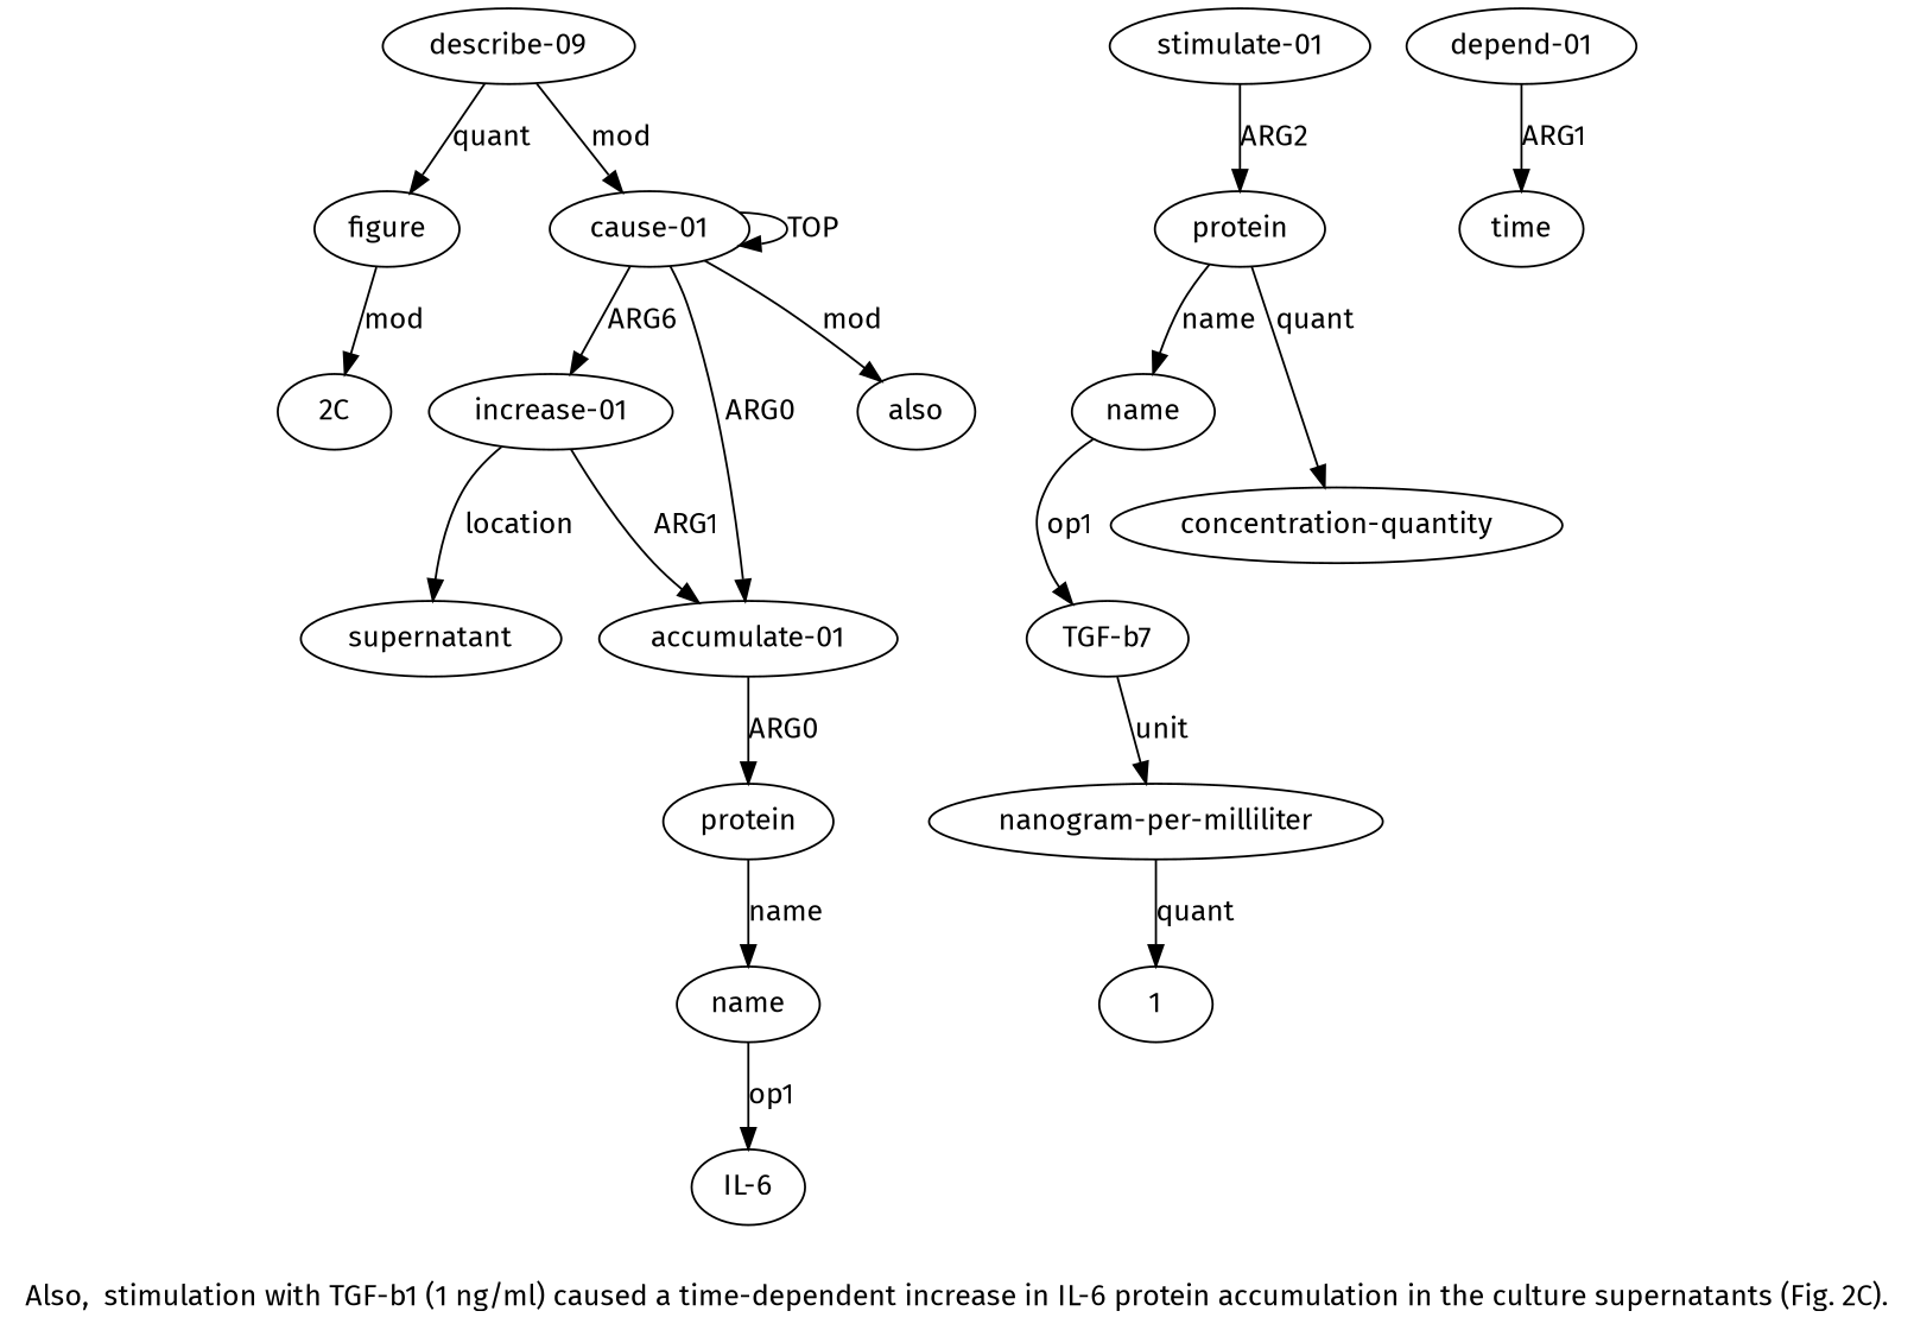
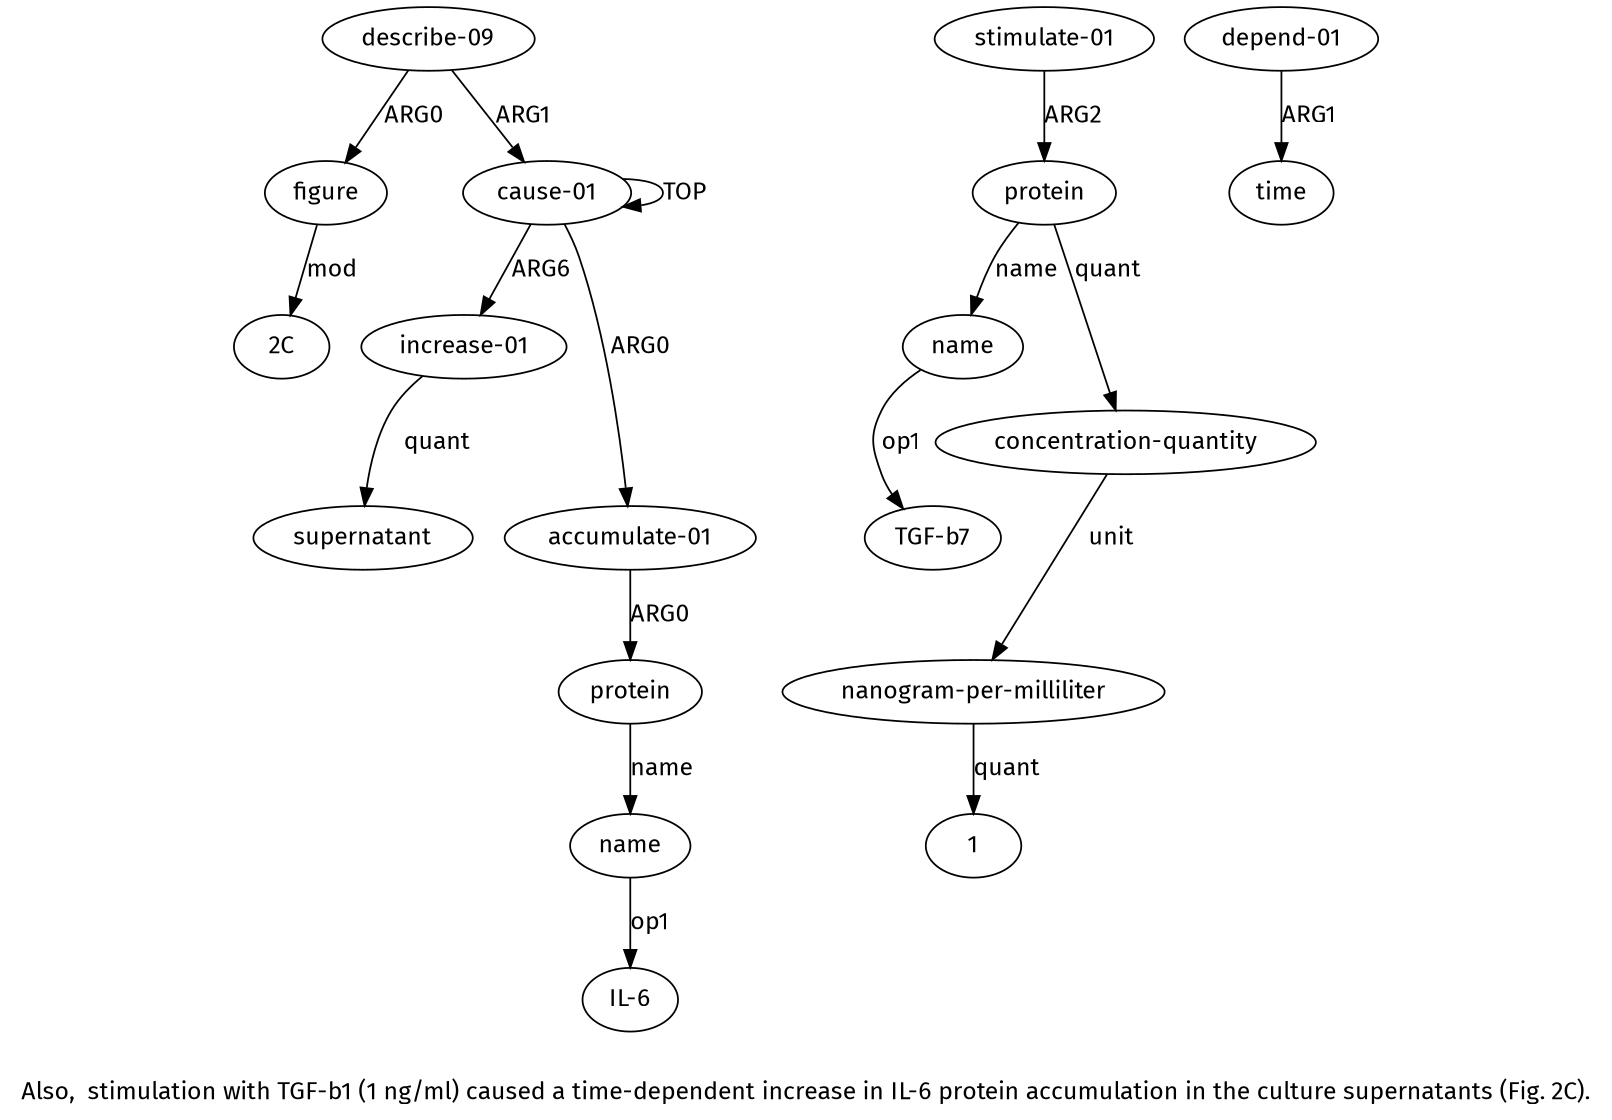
  digraph {
    fontname="Fira Sans"
    label="Also,  stimulation with TGF-b1 (1 ng/ml) caused a time-dependent increase in IL-6 protein accumulation in the culture supernatants (Fig. 2C)."
    node [color=black fontname="Fira Sans" gold_ind=-1 gold_label=protein test_ind=-1 test_label=protein]
    edge [color=black fontname="Fira Sans" gold_label=ARG1 test_label=ARG1]
    n1 [gold_ind=15 gold_label=figure label=figure test_ind=15 test_label=figure]
    n2 [gold_label="2C" label="2C" test_label="2C"]
    n3 [gold_ind=14 gold_label="describe-01" label="describe-09" test_ind=14 test_label="describe-01"]
    n4 [gold_ind=0 gold_label="cause-01" label="cause-01" test_ind=0 test_label="cause-01"]
-   n5 [gold_ind=16 gold_label=also label=also test_ind=16 test_label=also]
    n6 [gold_ind=6 gold_label="increase-01" label="increase-01" test_ind=6 test_label="increase-01"]
    n7 [gold_ind=7 gold_label="accumulate-01" label="accumulate-01" test_ind=7 test_label="accumulate-01"]
    n8 [gold_ind=12 gold_label=supernatant label=supernatant test_ind=12 test_label=supernatant]
    n9 [gold_ind=1 gold_label="stimulate-01" label="stimulate-01" test_ind=1 test_label="stimulate-01"]
    n10 [gold_ind=2 label=protein test_ind=2]
    n11 [gold_ind=11 gold_label=time label=time test_ind=11 test_label=time]
    n12 [gold_ind=10 gold_label="depend-01" label="depend-01" test_ind=10 test_label="depend-01"]
    n13 [gold_ind=8 label=protein test_ind=8]
    n14 [gold_label="IL-6" label="IL-6" test_label="IL-6"]
    n15 [gold_ind=3 gold_label=name label=name test_ind=3 test_label=name]
    n16 [gold_ind=4 gold_label="concentration-quantity" label="concentration-quantity" test_ind=4 test_label="concentration-quantity"]
    n17 [gold_label="TGF-b1" label="TGF-b7" test_label="TGF-b1"]
    n18 [gold_ind=5 gold_label="nanogram-per-milliliter" label="nanogram-per-milliliter" test_ind=5 test_label="nanogram-per-milliliter"]
    n19 [gold_label=1 label=1 test_label=1]
    n20 [gold_ind=9 gold_label=name label=name test_ind=9 test_label=name]
    n1 -> n2 [gold_label=mod label=mod test_label=mod]
-   n3 -> n1 [gold_label=ARG0 label=quant test_label=ARG0]
-   n3 -> n4 [label=mod]
+   n3 -> n1 [gold_label=ARG0 label=ARG0 test_label=ARG0]
+   n3 -> n4 [label=ARG1]
    n4 -> n4 [gold_label=TOP label=TOP test_label=TOP]
-   n4 -> n5 [gold_label=mod label=mod test_label=mod]
    n4 -> n6 [label=ARG6]
    n4 -> n7 [gold_label=ARG0 label=ARG0 test_label=ARG0]
-   n6 -> n7 [label=ARG1]
-   n6 -> n8 [gold_label=location label=location test_label=location]
+   n6 -> n8 [gold_label=location label=quant test_label=location]
    n7 -> n13 [gold_label=ARG0 label=ARG0 test_label=ARG0]
    n9 -> n10 [gold_label=ARG2 label=ARG2 test_label=ARG2]
    n10 -> n15 [gold_label=name label=name test_label=name]
    n10 -> n16 [gold_label=quant label=quant test_label=quant]
    n12 -> n11 [label=ARG1]
    n13 -> n20 [gold_label=name label=name test_label=name]
    n15 -> n17 [gold_label=op1 label=op1 test_label=op1]
-   n17 -> n18 [gold_label=unit label=unit test_label=unit]
+   n16 -> n18 [gold_label=unit label=unit test_label=unit]
    n18 -> n19 [gold_label=quant label=quant test_label=quant]
    n20 -> n14 [gold_label=op1 label=op1 test_label=op1]
  }
